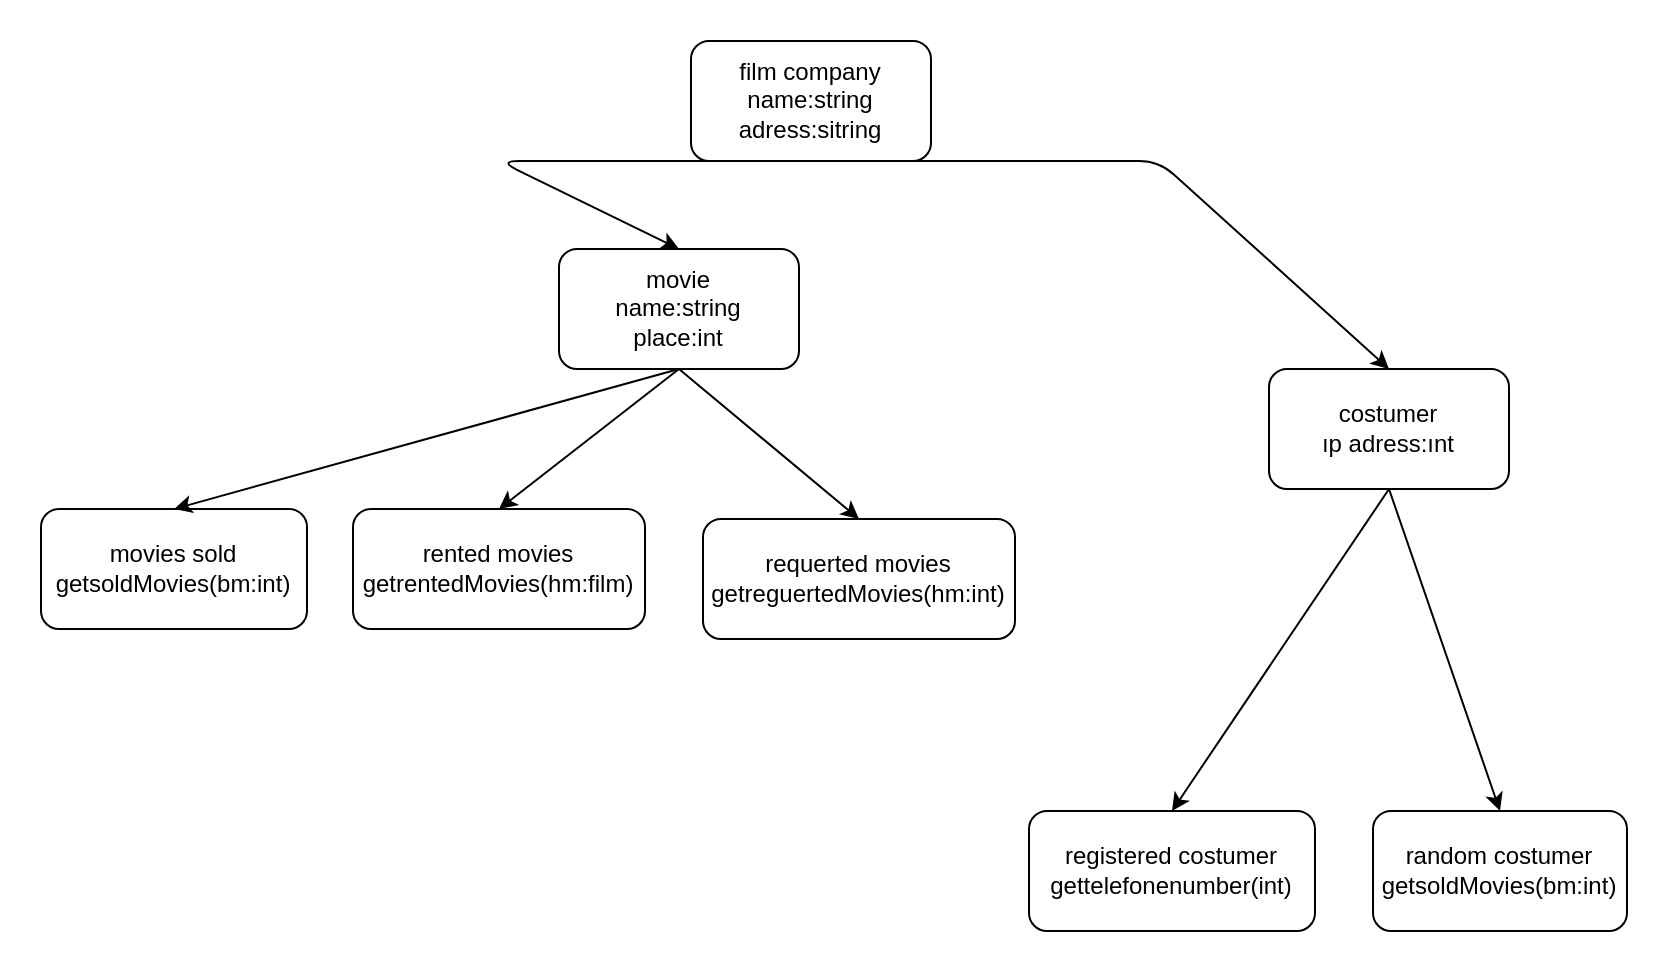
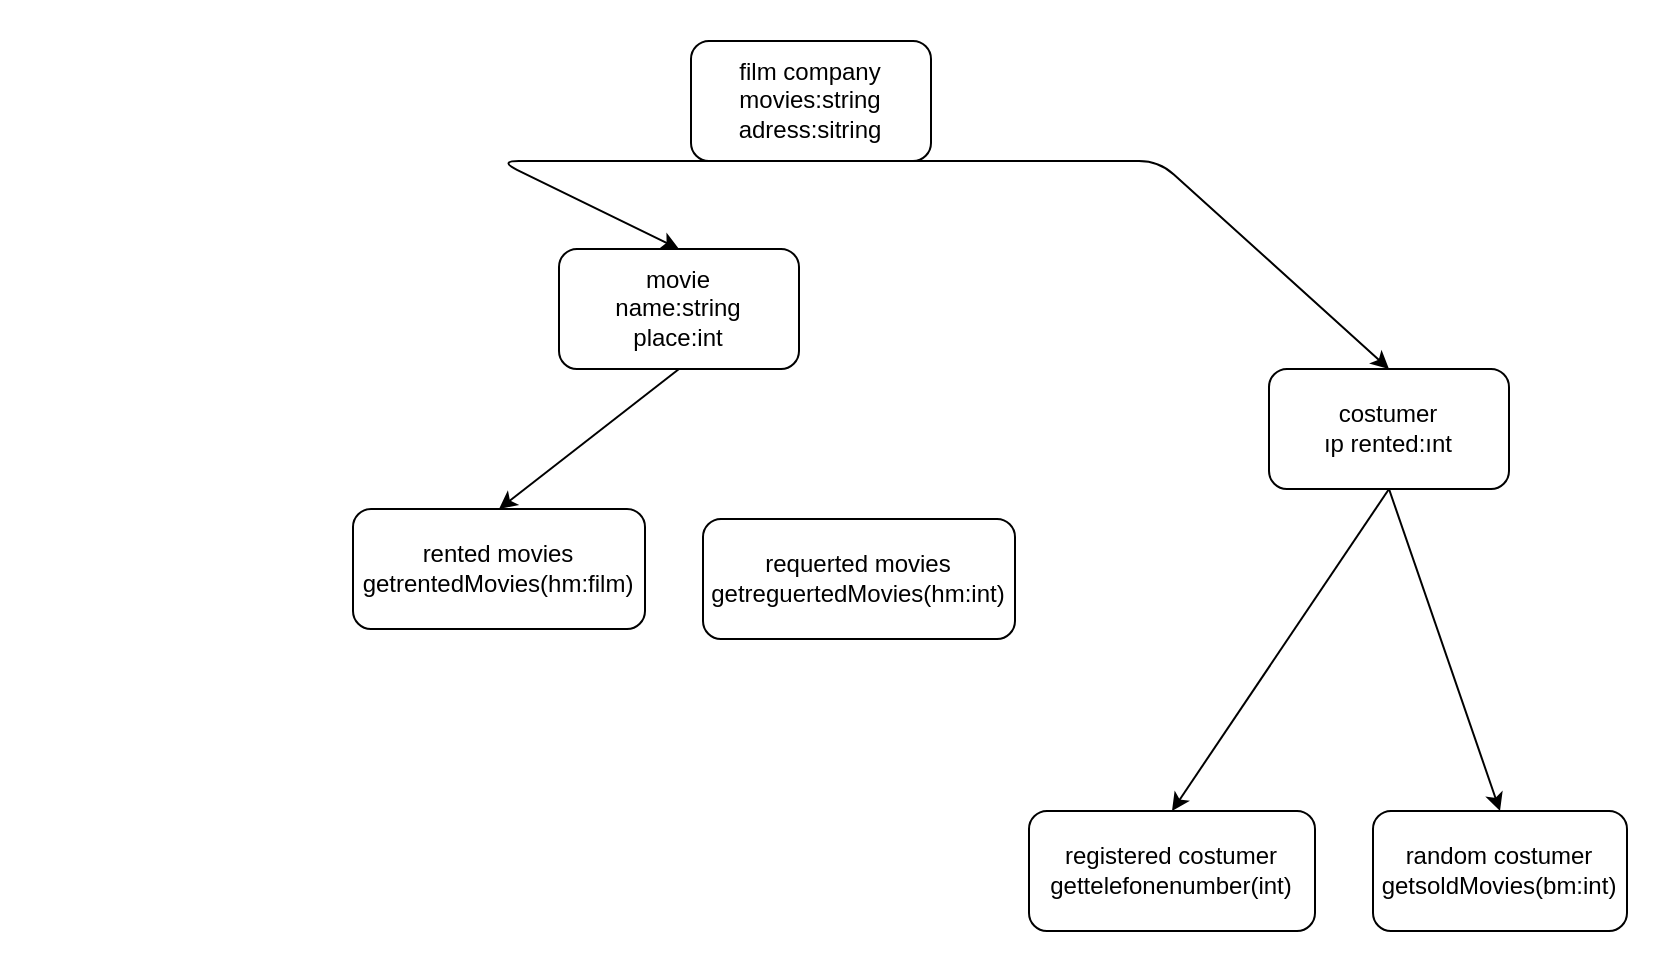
  <mxCell id="0" />
  <mxCell id="1" parent="0" />
- <mxCell id="2" value="film company&lt;br&gt;name:string&lt;br&gt;adress:sitring" style="rounded=1;whiteSpace=wrap;html=1;" vertex="1" parent="1"><mxGeometry x="345" y="20" width="120" height="60" as="geometry" /></mxCell>
+ <mxCell id="2" value="film company&lt;br&gt;movies:string&lt;br&gt;adress:sitring" style="rounded=1;whiteSpace=wrap;html=1;" vertex="1" parent="1"><mxGeometry x="345" y="20" width="120" height="60" as="geometry" /></mxCell>
  <mxCell id="3" value="movie&lt;br&gt;name:string&lt;br&gt;place:int" style="rounded=1;whiteSpace=wrap;html=1;" vertex="1" parent="1"><mxGeometry x="279" y="124" width="120" height="60" as="geometry" /></mxCell>
- <mxCell id="4" value="costumer&lt;br&gt;ıp adress:ınt" style="rounded=1;whiteSpace=wrap;html=1;" vertex="1" parent="1"><mxGeometry x="634" y="184" width="120" height="60" as="geometry" /></mxCell>
- <mxCell id="5" value="movies sold&lt;br&gt;getsoldMovies(bm:int)" style="rounded=1;whiteSpace=wrap;html=1;" vertex="1" parent="1"><mxGeometry x="20" y="254" width="133" height="60" as="geometry" /></mxCell>
+ <mxCell id="4" value="costumer&lt;br&gt;ıp rented:ınt" style="rounded=1;whiteSpace=wrap;html=1;" vertex="1" parent="1"><mxGeometry x="634" y="184" width="120" height="60" as="geometry" /></mxCell>
  <mxCell id="6" value="rented movies&lt;br&gt;getrentedMovies(hm:film)" style="rounded=1;whiteSpace=wrap;html=1;" vertex="1" parent="1"><mxGeometry x="176" y="254" width="146" height="60" as="geometry" /></mxCell>
  <mxCell id="7" value="requerted movies&lt;br&gt;getreguertedMovies(hm:int)" style="rounded=1;whiteSpace=wrap;html=1;" vertex="1" parent="1"><mxGeometry x="351" y="259" width="156" height="60" as="geometry" /></mxCell>
  <mxCell id="8" value="registered costumer&lt;br&gt;gettelefonenumber(int)" style="rounded=1;whiteSpace=wrap;html=1;" vertex="1" parent="1"><mxGeometry x="514" y="405" width="143" height="60" as="geometry" /></mxCell>
  <mxCell id="9" value="random costumer&lt;br&gt;getsoldMovies(bm:int)" style="rounded=1;whiteSpace=wrap;html=1;" vertex="1" parent="1"><mxGeometry x="686" y="405" width="127" height="60" as="geometry" /></mxCell>
  <mxCell id="10" value="" style="endArrow=classic;html=1;exitX=0.5;exitY=1;exitDx=0;exitDy=0;entryX=0.5;entryY=0;entryDx=0;entryDy=0;" edge="1" parent="1" source="4" target="8"><mxGeometry width="50" height="50" relative="1" as="geometry"><mxPoint x="582" y="273" as="sourcePoint" /><mxPoint x="569" y="392" as="targetPoint" /></mxGeometry></mxCell>
  <mxCell id="11" value="" style="endArrow=classic;html=1;exitX=0.5;exitY=1;exitDx=0;exitDy=0;entryX=0.5;entryY=0;entryDx=0;entryDy=0;" edge="1" parent="1" source="4" target="9"><mxGeometry width="50" height="50" relative="1" as="geometry"><mxPoint x="582" y="273" as="sourcePoint" /><mxPoint x="632" y="223" as="targetPoint" /></mxGeometry></mxCell>
  <mxCell id="12" value="" style="endArrow=classic;html=1;exitX=0.5;exitY=1;exitDx=0;exitDy=0;entryX=0.5;entryY=0;entryDx=0;entryDy=0;" edge="1" parent="1" source="2" target="4"><mxGeometry width="50" height="50" relative="1" as="geometry"><mxPoint x="566" y="213" as="sourcePoint" /><mxPoint x="616" y="163" as="targetPoint" /><Array as="points"><mxPoint x="579" y="80" /></Array></mxGeometry></mxCell>
  <mxCell id="13" value="" style="endArrow=classic;html=1;exitX=0.5;exitY=1;exitDx=0;exitDy=0;entryX=0.5;entryY=0;entryDx=0;entryDy=0;" edge="1" parent="1" source="2" target="3"><mxGeometry width="50" height="50" relative="1" as="geometry"><mxPoint x="566" y="213" as="sourcePoint" /><mxPoint x="616" y="163" as="targetPoint" /><Array as="points"><mxPoint x="249" y="80" /></Array></mxGeometry></mxCell>
- <mxCell id="14" value="" style="endArrow=classic;html=1;exitX=0.5;exitY=1;exitDx=0;exitDy=0;entryX=0.5;entryY=0;entryDx=0;entryDy=0;" edge="1" parent="1" source="3" target="7"><mxGeometry width="50" height="50" relative="1" as="geometry"><mxPoint x="306" y="317" as="sourcePoint" /><mxPoint x="356" y="267" as="targetPoint" /></mxGeometry></mxCell>
  <mxCell id="15" value="" style="endArrow=classic;html=1;exitX=0.5;exitY=1;exitDx=0;exitDy=0;entryX=0.5;entryY=0;entryDx=0;entryDy=0;" edge="1" parent="1" source="3" target="6"><mxGeometry width="50" height="50" relative="1" as="geometry"><mxPoint x="306" y="317" as="sourcePoint" /><mxPoint x="356" y="267" as="targetPoint" /></mxGeometry></mxCell>
- <mxCell id="16" value="" style="endArrow=classic;html=1;exitX=0.5;exitY=1;exitDx=0;exitDy=0;entryX=0.5;entryY=0;entryDx=0;entryDy=0;" edge="1" parent="1" source="3" target="5"><mxGeometry width="50" height="50" relative="1" as="geometry"><mxPoint x="306" y="317" as="sourcePoint" /><mxPoint x="356" y="267" as="targetPoint" /></mxGeometry></mxCell>
